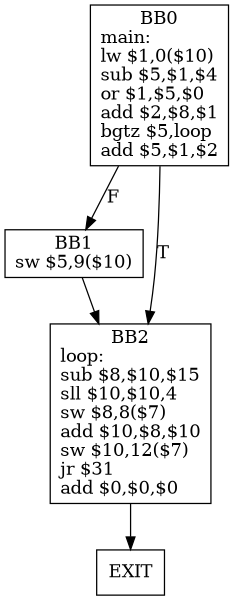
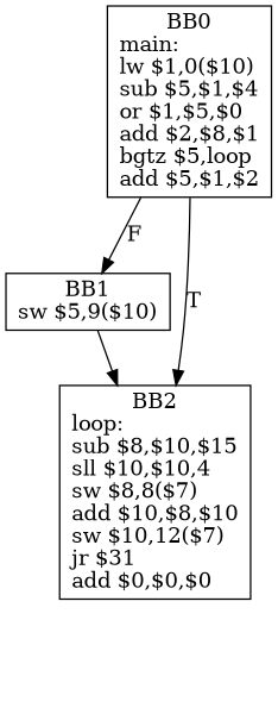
  digraph {
    node [shape=box]
    edge [style=filled]
    n1 [label="BB0\nmain:\llw $1,0($10)\lsub $5,$1,$4\lor $1,$5,$0\ladd $2,$8,$1\lbgtz $5,loop\ladd $5,$1,$2\l"]
    n2 [label="BB1\nsw $5,9($10)\l"]
    n3 [label="BB2\nloop:\lsub $8,$10,$15\lsll $10,$10,4\lsw $8,8($7)\ladd $10,$8,$10\lsw $10,12($7)\ljr $31\ladd $0,$0,$0\l"]
-   EXIT
    n1 -> n2 [label=F]
    n1 -> n3 [label=T]
    n2 -> n3
-   n3 -> EXIT
  }
